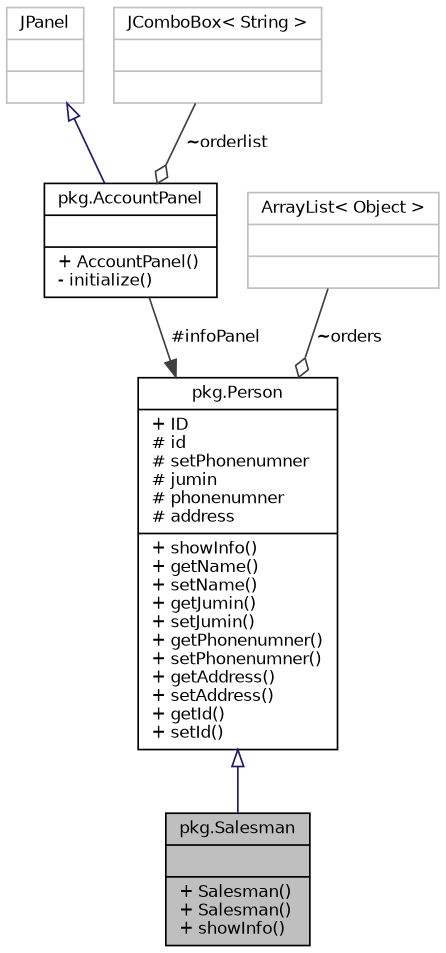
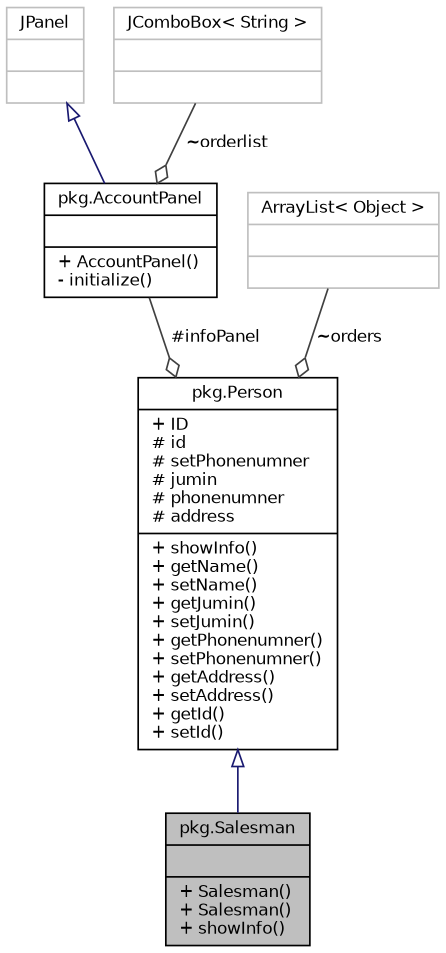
  digraph {
    node [color=black fillcolor=white fontname=Helvetica fontsize=10 shape=record style=filled]
    edge [color=grey25 fontname=Helvetica fontsize=10 labelfontname=Helvetica labelfontsize=10 style=solid arrowhead=odiamond]
    n1 [fillcolor=grey75 fontcolor=black height=0.2 label="{pkg.Salesman\n||+ Salesman()\l+ Salesman()\l+ showInfo()\l}" width=0.4]
    n2 [height=0.2 label="{pkg.Person\n|+ ID\l# id\l# setPhonenumner\l# jumin\l# phonenumner\l# address\l|+ showInfo()\l+ getName()\l+ setName()\l+ getJumin()\l+ setJumin()\l+ getPhonenumner()\l+ setPhonenumner()\l+ getAddress()\l+ setAddress()\l+ getId()\l+ setId()\l}" width=0.4]
    n3 [height=0.2 label="{pkg.AccountPanel\n||+ AccountPanel()\l- initialize()\l}" width=0.4]
    n4 [color=grey75 height=0.2 label="{JPanel\n||}" width=0.4]
    n5 [color=grey75 height=0.2 label="{JComboBox\< String \>\n||}" width=0.4]
    n6 [color=grey75 height=0.2 label="{ArrayList\< Object \>\n||}" width=0.4]
    n2 -> n1 [arrowtail=onormal color=midnightblue dir=back arrowhead=""]
-   n3 -> n2 [arrowhead=normal label=" #infoPanel"]
+   n3 -> n2 [label=" #infoPanel"]
    n4 -> n3 [arrowtail=onormal color=midnightblue dir=back arrowhead=""]
    n5 -> n3 [label=" ~orderlist"]
    n6 -> n2 [label=" ~orders"]
  }
